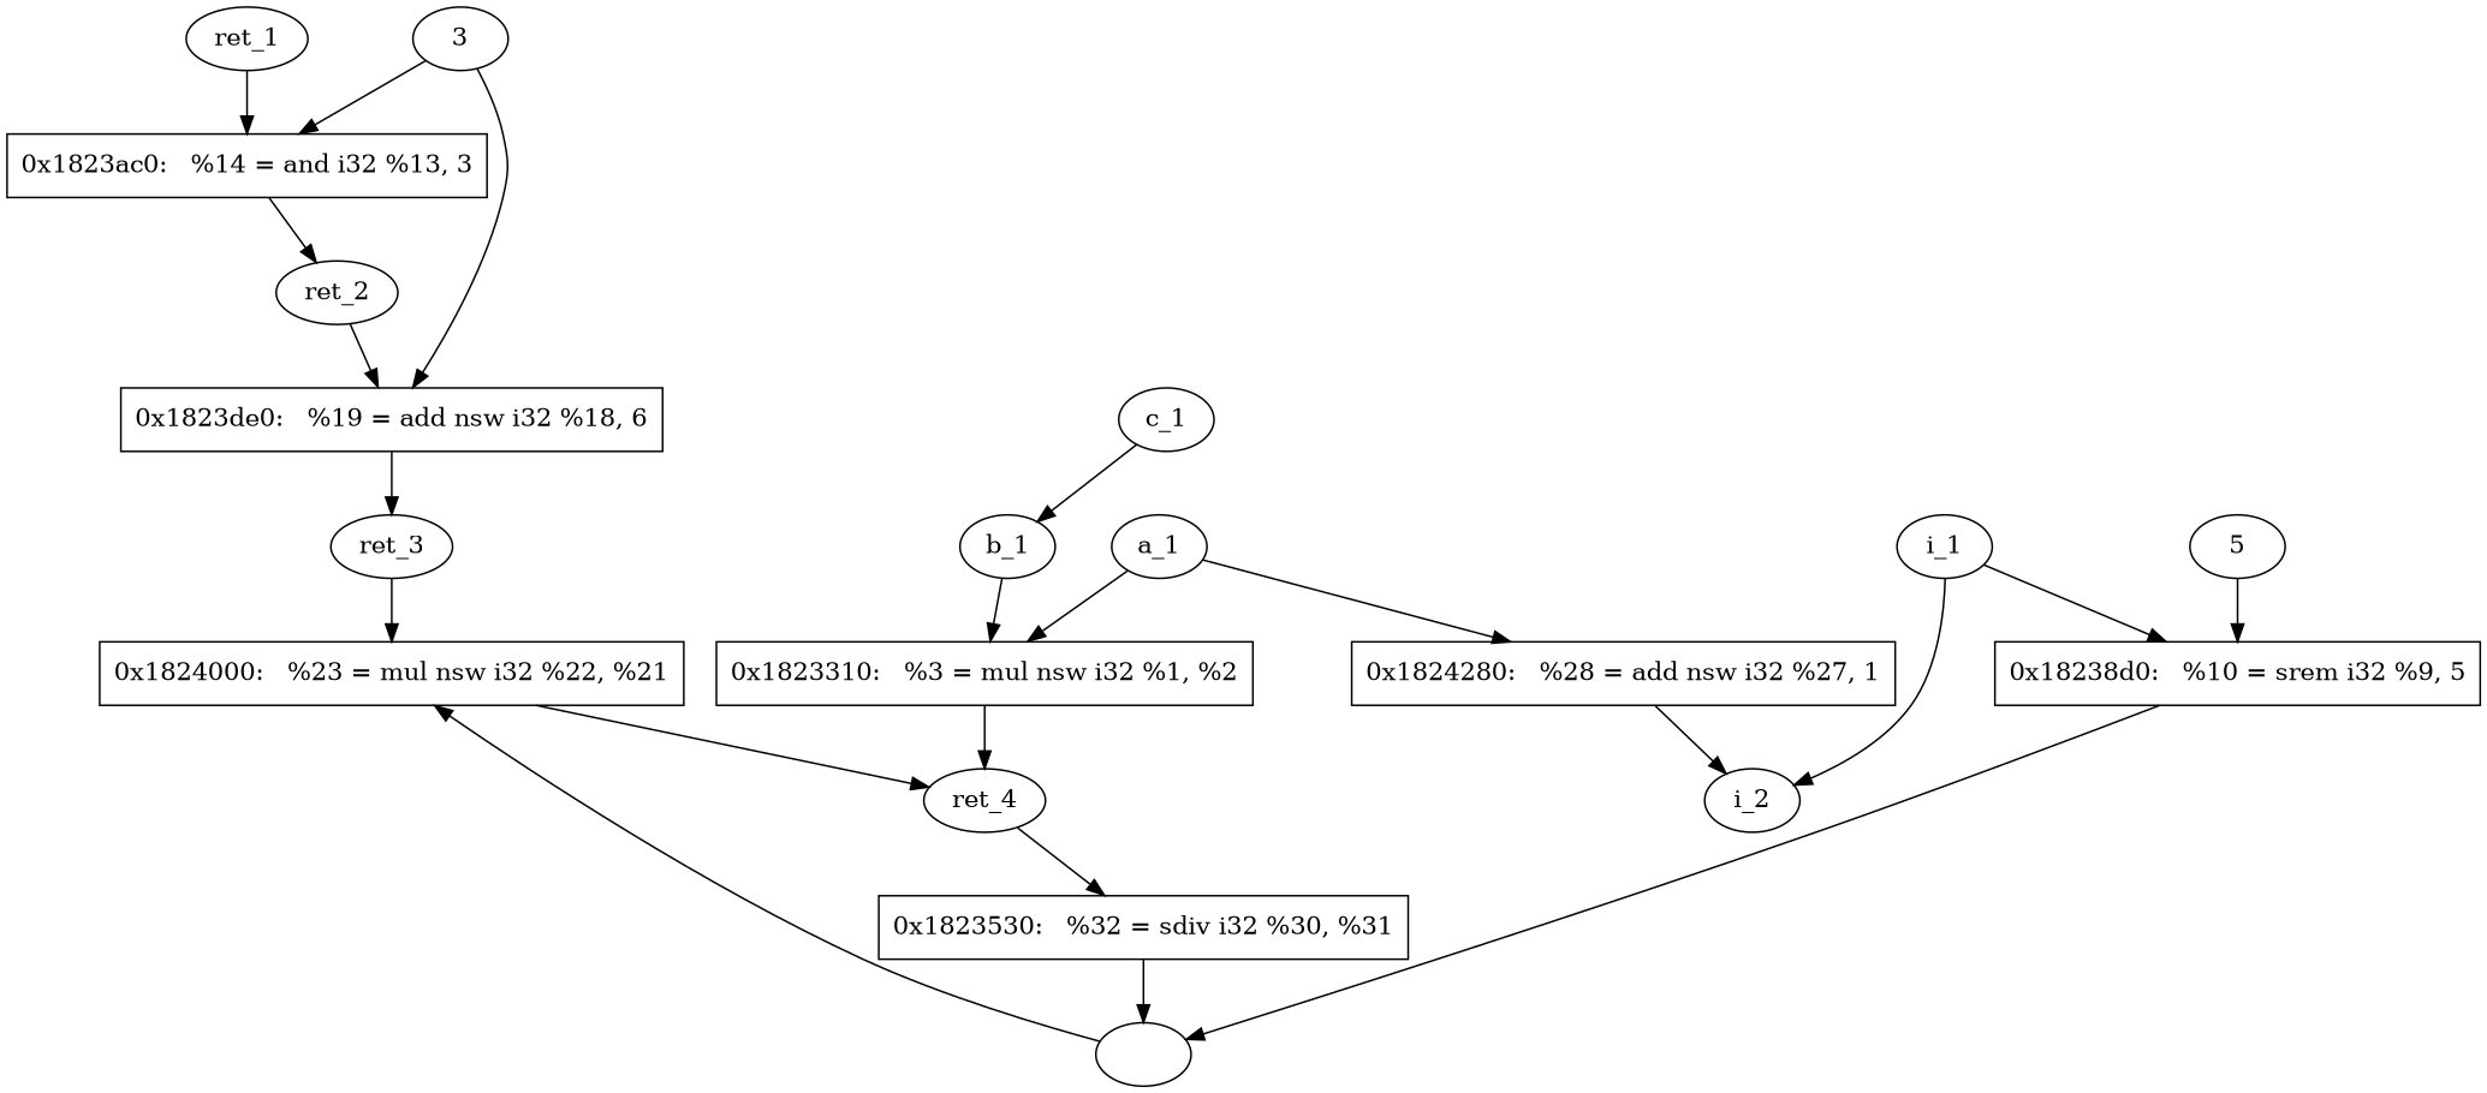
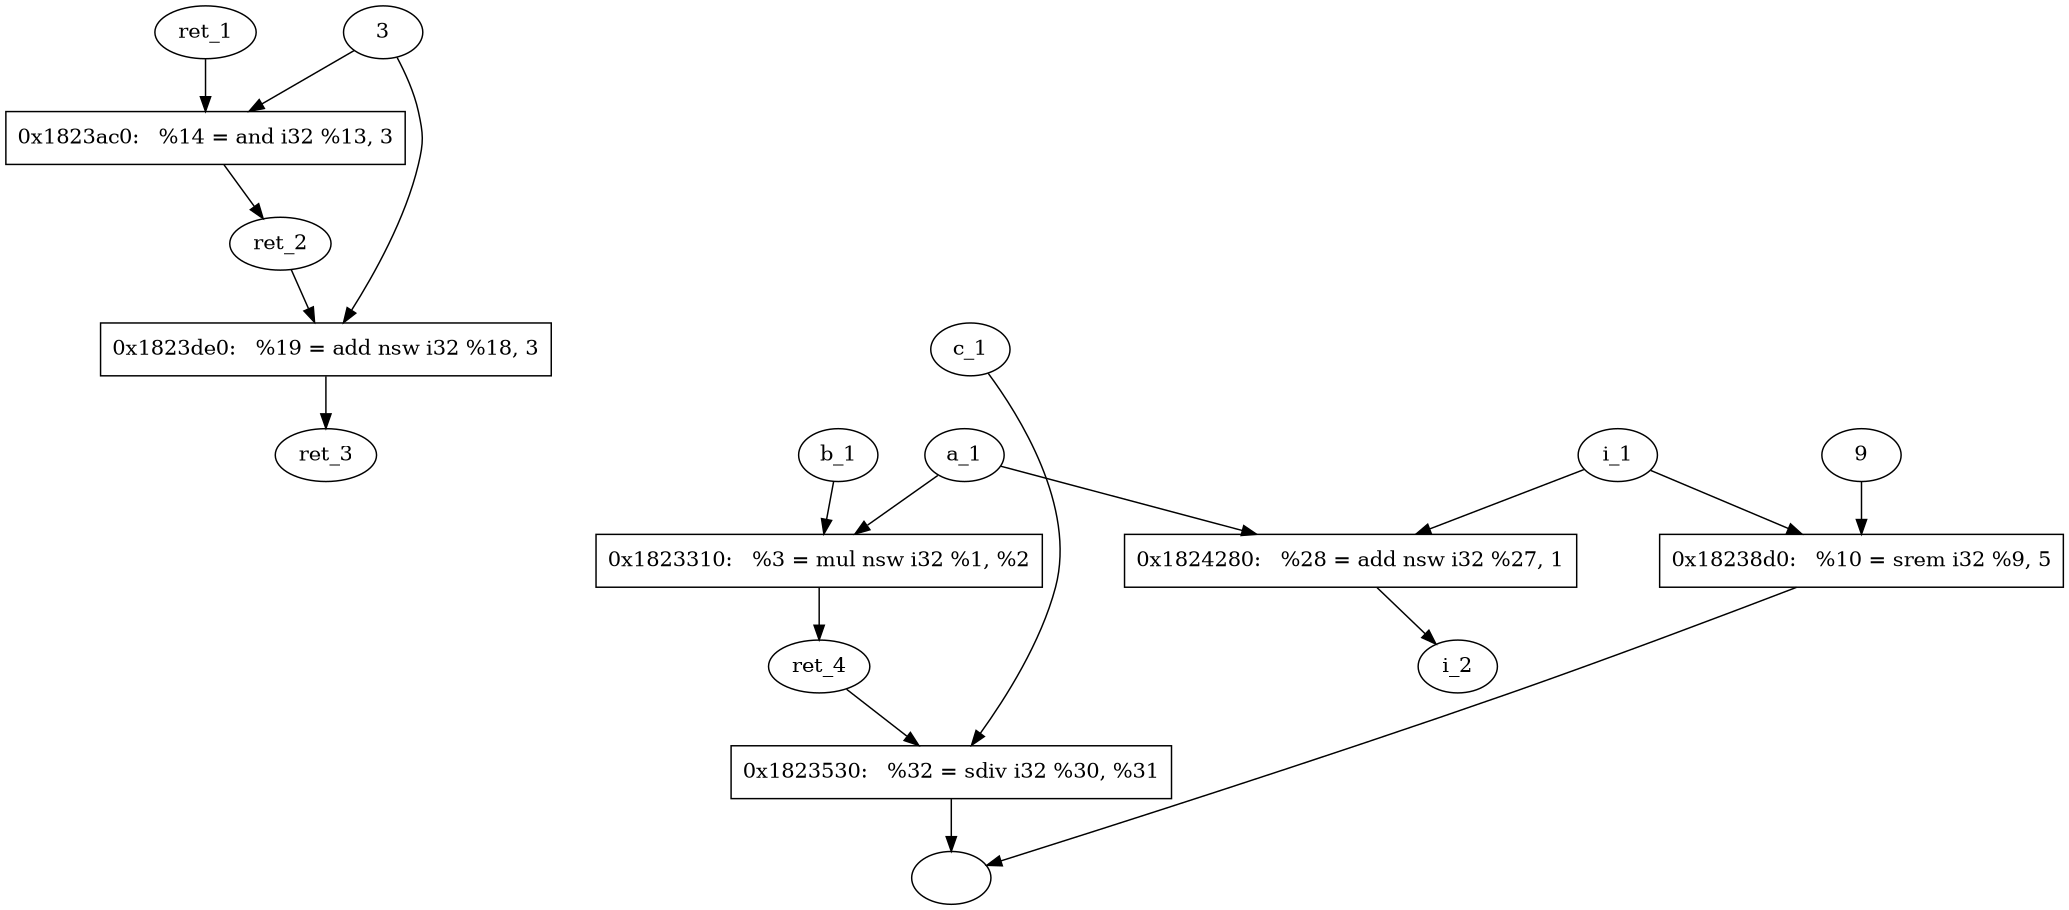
  digraph {
    node [shape=ellipse]
    edge [shape=vee]
    "0x1823ac0:   %14 = and i32 %13, 3" [shape=box]
    ret_1
    ret_2
-   "0x1823de0:   %19 = add nsw i32 %18, 3" [shape=box label="0x1823de0:   %19 = add nsw i32 %18, 6"]
+   "0x1823de0:   %19 = add nsw i32 %18, 3" [shape=box]
    ret_3
-   "0x1824000:   %23 = mul nsw i32 %22, %21" [shape=box]
    ret_4
    "0x1823530:   %32 = sdiv i32 %30, %31" [shape=box]
    "" [shape=""]
    "0x1823310:   %3 = mul nsw i32 %1, %2" [shape=box]
    a_1
    "0x1824280:   %28 = add nsw i32 %27, 1" [shape=box]
    i_2
    b_1
    c_1
    i_1
    "0x18238d0:   %10 = srem i32 %9, 5" [shape=box]
-   5 [shape=""]
+   5 [label=9 shape=""]
    3 [shape=""]
    "0x1823ac0:   %14 = and i32 %13, 3" -> ret_2
    ret_1 -> "0x1823ac0:   %14 = and i32 %13, 3"
    ret_2 -> "0x1823de0:   %19 = add nsw i32 %18, 3" [shape=odot]
    "0x1823de0:   %19 = add nsw i32 %18, 3" -> ret_3
-   ret_3 -> "0x1824000:   %23 = mul nsw i32 %22, %21" [shape=odot]
-   "0x1824000:   %23 = mul nsw i32 %22, %21" -> ret_4
    ret_4 -> "0x1823530:   %32 = sdiv i32 %30, %31" [shape=odot]
    "0x1823530:   %32 = sdiv i32 %30, %31" -> ""
-   "" -> "0x1824000:   %23 = mul nsw i32 %22, %21" [shape=odot]
    "0x1823310:   %3 = mul nsw i32 %1, %2" -> ret_4
    a_1 -> "0x1823310:   %3 = mul nsw i32 %1, %2"
    a_1 -> "0x1824280:   %28 = add nsw i32 %27, 1"
    "0x1824280:   %28 = add nsw i32 %27, 1" -> i_2
    b_1 -> "0x1823310:   %3 = mul nsw i32 %1, %2"
-   c_1 -> b_1 [shape=odot]
-   i_1 -> i_2
+   c_1 -> "0x1823530:   %32 = sdiv i32 %30, %31" [shape=odot]
+   i_1 -> "0x1824280:   %28 = add nsw i32 %27, 1"
    i_1 -> "0x18238d0:   %10 = srem i32 %9, 5"
    "0x18238d0:   %10 = srem i32 %9, 5" -> ""
    5 -> "0x18238d0:   %10 = srem i32 %9, 5"
    3 -> "0x1823ac0:   %14 = and i32 %13, 3"
    3 -> "0x1823de0:   %19 = add nsw i32 %18, 3" [shape=odot]
  }
